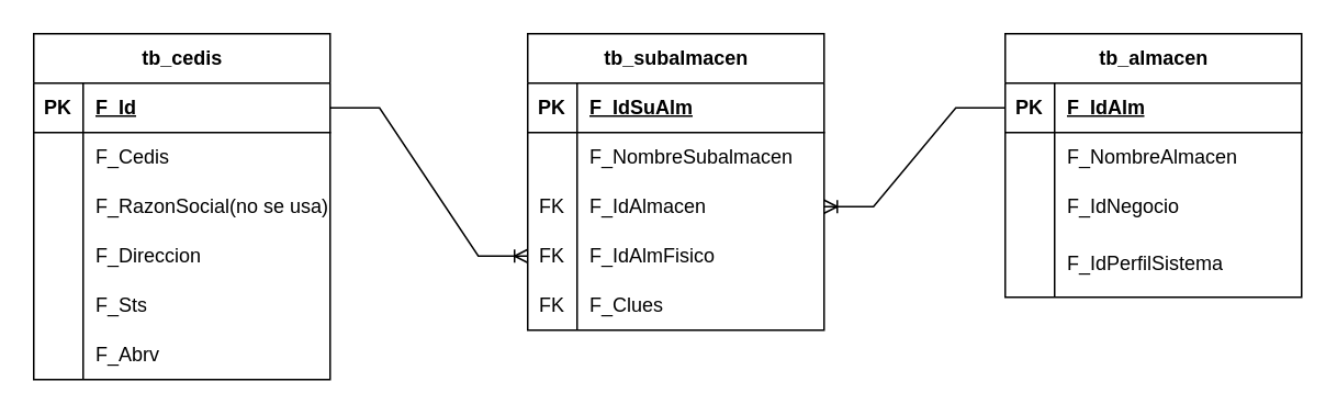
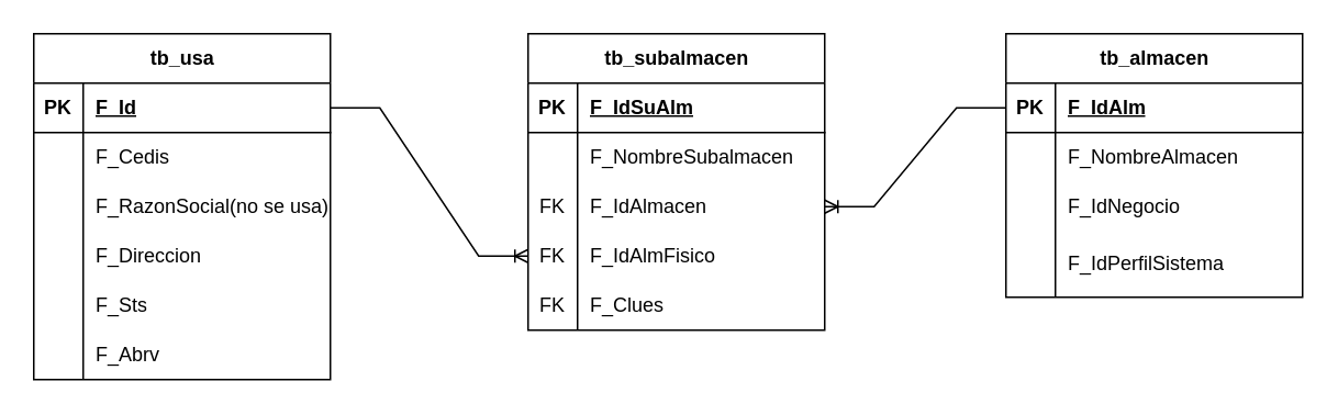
  <mxCell id="0" />
  <mxCell id="1" parent="0" />
  <mxCell id="2" value="tb_subalmacen" style="shape=table;startSize=30;container=1;collapsible=1;childLayout=tableLayout;fixedRows=1;rowLines=0;fontStyle=1;align=center;resizeLast=1;html=1;" parent="1" vertex="1"><mxGeometry x="320" y="20" width="180" height="180" as="geometry" /></mxCell>
  <mxCell id="3" value="" style="shape=tableRow;horizontal=0;startSize=0;swimlaneHead=0;swimlaneBody=0;fillColor=none;collapsible=0;dropTarget=0;points=[[0,0.5],[1,0.5]];portConstraint=eastwest;top=0;left=0;right=0;bottom=1;" parent="2" vertex="1"><mxGeometry y="30" width="180" height="30" as="geometry" /></mxCell>
  <mxCell id="4" value="PK" style="shape=partialRectangle;connectable=0;fillColor=none;top=0;left=0;bottom=0;right=0;fontStyle=1;overflow=hidden;whiteSpace=wrap;html=1;" parent="3" vertex="1"><mxGeometry width="30" height="30" as="geometry"><mxRectangle width="30" height="30" as="alternateBounds" /></mxGeometry></mxCell>
  <mxCell id="5" value="F_IdSuAlm" style="shape=partialRectangle;connectable=0;fillColor=none;top=0;left=0;bottom=0;right=0;align=left;spacingLeft=6;fontStyle=5;overflow=hidden;whiteSpace=wrap;html=1;" parent="3" vertex="1"><mxGeometry x="30" width="150" height="30" as="geometry"><mxRectangle width="150" height="30" as="alternateBounds" /></mxGeometry></mxCell>
  <mxCell id="6" value="" style="shape=tableRow;horizontal=0;startSize=0;swimlaneHead=0;swimlaneBody=0;fillColor=none;collapsible=0;dropTarget=0;points=[[0,0.5],[1,0.5]];portConstraint=eastwest;top=0;left=0;right=0;bottom=0;" parent="2" vertex="1"><mxGeometry y="60" width="180" height="30" as="geometry" /></mxCell>
  <mxCell id="7" value="" style="shape=partialRectangle;connectable=0;fillColor=none;top=0;left=0;bottom=0;right=0;editable=1;overflow=hidden;whiteSpace=wrap;html=1;" parent="6" vertex="1"><mxGeometry width="30" height="30" as="geometry"><mxRectangle width="30" height="30" as="alternateBounds" /></mxGeometry></mxCell>
  <mxCell id="8" value="F_NombreSubalmacen" style="shape=partialRectangle;connectable=0;fillColor=none;top=0;left=0;bottom=0;right=0;align=left;spacingLeft=6;overflow=hidden;whiteSpace=wrap;html=1;" parent="6" vertex="1"><mxGeometry x="30" width="150" height="30" as="geometry"><mxRectangle width="150" height="30" as="alternateBounds" /></mxGeometry></mxCell>
  <mxCell id="9" value="" style="shape=tableRow;horizontal=0;startSize=0;swimlaneHead=0;swimlaneBody=0;fillColor=none;collapsible=0;dropTarget=0;points=[[0,0.5],[1,0.5]];portConstraint=eastwest;top=0;left=0;right=0;bottom=0;" parent="2" vertex="1"><mxGeometry y="90" width="180" height="30" as="geometry" /></mxCell>
  <mxCell id="10" value="FK" style="shape=partialRectangle;connectable=0;fillColor=none;top=0;left=0;bottom=0;right=0;editable=1;overflow=hidden;whiteSpace=wrap;html=1;" parent="9" vertex="1"><mxGeometry width="30" height="30" as="geometry"><mxRectangle width="30" height="30" as="alternateBounds" /></mxGeometry></mxCell>
  <mxCell id="11" value="F_IdAlmacen" style="shape=partialRectangle;connectable=0;fillColor=none;top=0;left=0;bottom=0;right=0;align=left;spacingLeft=6;overflow=hidden;whiteSpace=wrap;html=1;" parent="9" vertex="1"><mxGeometry x="30" width="150" height="30" as="geometry"><mxRectangle width="150" height="30" as="alternateBounds" /></mxGeometry></mxCell>
  <mxCell id="12" value="" style="shape=tableRow;horizontal=0;startSize=0;swimlaneHead=0;swimlaneBody=0;fillColor=none;collapsible=0;dropTarget=0;points=[[0,0.5],[1,0.5]];portConstraint=eastwest;top=0;left=0;right=0;bottom=0;" parent="2" vertex="1"><mxGeometry y="120" width="180" height="30" as="geometry" /></mxCell>
  <mxCell id="13" value="FK" style="shape=partialRectangle;connectable=0;fillColor=none;top=0;left=0;bottom=0;right=0;editable=1;overflow=hidden;whiteSpace=wrap;html=1;" parent="12" vertex="1"><mxGeometry width="30" height="30" as="geometry"><mxRectangle width="30" height="30" as="alternateBounds" /></mxGeometry></mxCell>
  <mxCell id="14" value="F_IdAlmFisico" style="shape=partialRectangle;connectable=0;fillColor=none;top=0;left=0;bottom=0;right=0;align=left;spacingLeft=6;overflow=hidden;whiteSpace=wrap;html=1;" parent="12" vertex="1"><mxGeometry x="30" width="150" height="30" as="geometry"><mxRectangle width="150" height="30" as="alternateBounds" /></mxGeometry></mxCell>
  <mxCell id="15" value="" style="shape=tableRow;horizontal=0;startSize=0;swimlaneHead=0;swimlaneBody=0;fillColor=none;collapsible=0;dropTarget=0;points=[[0,0.5],[1,0.5]];portConstraint=eastwest;top=0;left=0;right=0;bottom=0;" parent="2" vertex="1"><mxGeometry y="150" width="180" height="30" as="geometry" /></mxCell>
  <mxCell id="16" value="FK" style="shape=partialRectangle;connectable=0;fillColor=none;top=0;left=0;bottom=0;right=0;editable=1;overflow=hidden;whiteSpace=wrap;html=1;" parent="15" vertex="1"><mxGeometry width="30" height="30" as="geometry"><mxRectangle width="30" height="30" as="alternateBounds" /></mxGeometry></mxCell>
  <mxCell id="17" value="F_Clues" style="shape=partialRectangle;connectable=0;fillColor=none;top=0;left=0;bottom=0;right=0;align=left;spacingLeft=6;overflow=hidden;whiteSpace=wrap;html=1;" parent="15" vertex="1"><mxGeometry x="30" width="150" height="30" as="geometry"><mxRectangle width="150" height="30" as="alternateBounds" /></mxGeometry></mxCell>
  <mxCell id="18" value="tb_almacen" style="shape=table;startSize=30;container=1;collapsible=1;childLayout=tableLayout;fixedRows=1;rowLines=0;fontStyle=1;align=center;resizeLast=1;html=1;" parent="1" vertex="1"><mxGeometry x="610" y="20" width="180" height="160" as="geometry" /></mxCell>
  <mxCell id="19" value="" style="shape=tableRow;horizontal=0;startSize=0;swimlaneHead=0;swimlaneBody=0;fillColor=none;collapsible=0;dropTarget=0;points=[[0,0.5],[1,0.5]];portConstraint=eastwest;top=0;left=0;right=0;bottom=1;" parent="18" vertex="1"><mxGeometry y="30" width="180" height="30" as="geometry" /></mxCell>
  <mxCell id="20" value="PK" style="shape=partialRectangle;connectable=0;fillColor=none;top=0;left=0;bottom=0;right=0;fontStyle=1;overflow=hidden;whiteSpace=wrap;html=1;" parent="19" vertex="1"><mxGeometry width="30" height="30" as="geometry"><mxRectangle width="30" height="30" as="alternateBounds" /></mxGeometry></mxCell>
  <mxCell id="21" value="F_IdAlm" style="shape=partialRectangle;connectable=0;fillColor=none;top=0;left=0;bottom=0;right=0;align=left;spacingLeft=6;fontStyle=5;overflow=hidden;whiteSpace=wrap;html=1;" parent="19" vertex="1"><mxGeometry x="30" width="150" height="30" as="geometry"><mxRectangle width="150" height="30" as="alternateBounds" /></mxGeometry></mxCell>
  <mxCell id="22" value="" style="shape=tableRow;horizontal=0;startSize=0;swimlaneHead=0;swimlaneBody=0;fillColor=none;collapsible=0;dropTarget=0;points=[[0,0.5],[1,0.5]];portConstraint=eastwest;top=0;left=0;right=0;bottom=0;" parent="18" vertex="1"><mxGeometry y="60" width="180" height="30" as="geometry" /></mxCell>
  <mxCell id="23" value="" style="shape=partialRectangle;connectable=0;fillColor=none;top=0;left=0;bottom=0;right=0;editable=1;overflow=hidden;whiteSpace=wrap;html=1;" parent="22" vertex="1"><mxGeometry width="30" height="30" as="geometry"><mxRectangle width="30" height="30" as="alternateBounds" /></mxGeometry></mxCell>
  <mxCell id="24" value="F_NombreAlmacen" style="shape=partialRectangle;connectable=0;fillColor=none;top=0;left=0;bottom=0;right=0;align=left;spacingLeft=6;overflow=hidden;whiteSpace=wrap;html=1;" parent="22" vertex="1"><mxGeometry x="30" width="150" height="30" as="geometry"><mxRectangle width="150" height="30" as="alternateBounds" /></mxGeometry></mxCell>
  <mxCell id="25" value="" style="shape=tableRow;horizontal=0;startSize=0;swimlaneHead=0;swimlaneBody=0;fillColor=none;collapsible=0;dropTarget=0;points=[[0,0.5],[1,0.5]];portConstraint=eastwest;top=0;left=0;right=0;bottom=0;" parent="18" vertex="1"><mxGeometry y="90" width="180" height="30" as="geometry" /></mxCell>
  <mxCell id="26" value="" style="shape=partialRectangle;connectable=0;fillColor=none;top=0;left=0;bottom=0;right=0;editable=1;overflow=hidden;whiteSpace=wrap;html=1;" parent="25" vertex="1"><mxGeometry width="30" height="30" as="geometry"><mxRectangle width="30" height="30" as="alternateBounds" /></mxGeometry></mxCell>
  <mxCell id="27" value="F_IdNegocio" style="shape=partialRectangle;connectable=0;fillColor=none;top=0;left=0;bottom=0;right=0;align=left;spacingLeft=6;overflow=hidden;whiteSpace=wrap;html=1;" parent="25" vertex="1"><mxGeometry x="30" width="150" height="30" as="geometry"><mxRectangle width="150" height="30" as="alternateBounds" /></mxGeometry></mxCell>
  <mxCell id="28" value="" style="shape=tableRow;horizontal=0;startSize=0;swimlaneHead=0;swimlaneBody=0;fillColor=none;collapsible=0;dropTarget=0;points=[[0,0.5],[1,0.5]];portConstraint=eastwest;top=0;left=0;right=0;bottom=0;" parent="18" vertex="1"><mxGeometry y="120" width="180" height="40" as="geometry" /></mxCell>
  <mxCell id="29" value="" style="shape=partialRectangle;connectable=0;fillColor=none;top=0;left=0;bottom=0;right=0;editable=1;overflow=hidden;whiteSpace=wrap;html=1;" parent="28" vertex="1"><mxGeometry width="30" height="40" as="geometry"><mxRectangle width="30" height="40" as="alternateBounds" /></mxGeometry></mxCell>
  <mxCell id="30" value="F_IdPerfilSistema" style="shape=partialRectangle;connectable=0;fillColor=none;top=0;left=0;bottom=0;right=0;align=left;spacingLeft=6;overflow=hidden;whiteSpace=wrap;html=1;" parent="28" vertex="1"><mxGeometry x="30" width="150" height="40" as="geometry"><mxRectangle width="150" height="40" as="alternateBounds" /></mxGeometry></mxCell>
  <mxCell id="31" value="" style="edgeStyle=entityRelationEdgeStyle;fontSize=12;html=1;endArrow=ERoneToMany;rounded=0;entryX=1;entryY=0.5;entryDx=0;entryDy=0;exitX=0;exitY=0.5;exitDx=0;exitDy=0;" parent="1" source="19" target="9" edge="1"><mxGeometry width="100" height="100" relative="1" as="geometry"><mxPoint x="470" y="250" as="sourcePoint" /><mxPoint x="570" y="150" as="targetPoint" /></mxGeometry></mxCell>
- <mxCell id="32" value="tb_cedis" style="shape=table;startSize=30;container=1;collapsible=1;childLayout=tableLayout;fixedRows=1;rowLines=0;fontStyle=1;align=center;resizeLast=1;html=1;" parent="1" vertex="1"><mxGeometry x="20" y="20" width="180" height="210" as="geometry" /></mxCell>
+ <mxCell id="32" value="tb_usa" style="shape=table;startSize=30;container=1;collapsible=1;childLayout=tableLayout;fixedRows=1;rowLines=0;fontStyle=1;align=center;resizeLast=1;html=1;" parent="1" vertex="1"><mxGeometry x="20" y="20" width="180" height="210" as="geometry" /></mxCell>
  <mxCell id="33" value="" style="shape=tableRow;horizontal=0;startSize=0;swimlaneHead=0;swimlaneBody=0;fillColor=none;collapsible=0;dropTarget=0;points=[[0,0.5],[1,0.5]];portConstraint=eastwest;top=0;left=0;right=0;bottom=1;" parent="32" vertex="1"><mxGeometry y="30" width="180" height="30" as="geometry" /></mxCell>
  <mxCell id="34" value="PK" style="shape=partialRectangle;connectable=0;fillColor=none;top=0;left=0;bottom=0;right=0;fontStyle=1;overflow=hidden;whiteSpace=wrap;html=1;" parent="33" vertex="1"><mxGeometry width="30" height="30" as="geometry"><mxRectangle width="30" height="30" as="alternateBounds" /></mxGeometry></mxCell>
  <mxCell id="35" value="F_Id" style="shape=partialRectangle;connectable=0;fillColor=none;top=0;left=0;bottom=0;right=0;align=left;spacingLeft=6;fontStyle=5;overflow=hidden;whiteSpace=wrap;html=1;" parent="33" vertex="1"><mxGeometry x="30" width="150" height="30" as="geometry"><mxRectangle width="150" height="30" as="alternateBounds" /></mxGeometry></mxCell>
  <mxCell id="36" value="" style="shape=tableRow;horizontal=0;startSize=0;swimlaneHead=0;swimlaneBody=0;fillColor=none;collapsible=0;dropTarget=0;points=[[0,0.5],[1,0.5]];portConstraint=eastwest;top=0;left=0;right=0;bottom=0;" parent="32" vertex="1"><mxGeometry y="60" width="180" height="30" as="geometry" /></mxCell>
  <mxCell id="37" value="" style="shape=partialRectangle;connectable=0;fillColor=none;top=0;left=0;bottom=0;right=0;editable=1;overflow=hidden;whiteSpace=wrap;html=1;" parent="36" vertex="1"><mxGeometry width="30" height="30" as="geometry"><mxRectangle width="30" height="30" as="alternateBounds" /></mxGeometry></mxCell>
  <mxCell id="38" value="F_Cedis" style="shape=partialRectangle;connectable=0;fillColor=none;top=0;left=0;bottom=0;right=0;align=left;spacingLeft=6;overflow=hidden;whiteSpace=wrap;html=1;" parent="36" vertex="1"><mxGeometry x="30" width="150" height="30" as="geometry"><mxRectangle width="150" height="30" as="alternateBounds" /></mxGeometry></mxCell>
  <mxCell id="39" value="" style="shape=tableRow;horizontal=0;startSize=0;swimlaneHead=0;swimlaneBody=0;fillColor=none;collapsible=0;dropTarget=0;points=[[0,0.5],[1,0.5]];portConstraint=eastwest;top=0;left=0;right=0;bottom=0;" parent="32" vertex="1"><mxGeometry y="90" width="180" height="30" as="geometry" /></mxCell>
  <mxCell id="40" value="" style="shape=partialRectangle;connectable=0;fillColor=none;top=0;left=0;bottom=0;right=0;editable=1;overflow=hidden;whiteSpace=wrap;html=1;" parent="39" vertex="1"><mxGeometry width="30" height="30" as="geometry"><mxRectangle width="30" height="30" as="alternateBounds" /></mxGeometry></mxCell>
  <mxCell id="41" value="F_RazonSocial(no se usa)" style="shape=partialRectangle;connectable=0;fillColor=none;top=0;left=0;bottom=0;right=0;align=left;spacingLeft=6;overflow=hidden;whiteSpace=wrap;html=1;" parent="39" vertex="1"><mxGeometry x="30" width="150" height="30" as="geometry"><mxRectangle width="150" height="30" as="alternateBounds" /></mxGeometry></mxCell>
  <mxCell id="42" value="" style="shape=tableRow;horizontal=0;startSize=0;swimlaneHead=0;swimlaneBody=0;fillColor=none;collapsible=0;dropTarget=0;points=[[0,0.5],[1,0.5]];portConstraint=eastwest;top=0;left=0;right=0;bottom=0;" parent="32" vertex="1"><mxGeometry y="120" width="180" height="30" as="geometry" /></mxCell>
  <mxCell id="43" value="" style="shape=partialRectangle;connectable=0;fillColor=none;top=0;left=0;bottom=0;right=0;editable=1;overflow=hidden;whiteSpace=wrap;html=1;" parent="42" vertex="1"><mxGeometry width="30" height="30" as="geometry"><mxRectangle width="30" height="30" as="alternateBounds" /></mxGeometry></mxCell>
  <mxCell id="44" value="F_Direccion" style="shape=partialRectangle;connectable=0;fillColor=none;top=0;left=0;bottom=0;right=0;align=left;spacingLeft=6;overflow=hidden;whiteSpace=wrap;html=1;" parent="42" vertex="1"><mxGeometry x="30" width="150" height="30" as="geometry"><mxRectangle width="150" height="30" as="alternateBounds" /></mxGeometry></mxCell>
  <mxCell id="45" value="" style="shape=tableRow;horizontal=0;startSize=0;swimlaneHead=0;swimlaneBody=0;fillColor=none;collapsible=0;dropTarget=0;points=[[0,0.5],[1,0.5]];portConstraint=eastwest;top=0;left=0;right=0;bottom=0;" parent="32" vertex="1"><mxGeometry y="150" width="180" height="30" as="geometry" /></mxCell>
  <mxCell id="46" value="" style="shape=partialRectangle;connectable=0;fillColor=none;top=0;left=0;bottom=0;right=0;editable=1;overflow=hidden;whiteSpace=wrap;html=1;" parent="45" vertex="1"><mxGeometry width="30" height="30" as="geometry"><mxRectangle width="30" height="30" as="alternateBounds" /></mxGeometry></mxCell>
  <mxCell id="47" value="F_Sts" style="shape=partialRectangle;connectable=0;fillColor=none;top=0;left=0;bottom=0;right=0;align=left;spacingLeft=6;overflow=hidden;whiteSpace=wrap;html=1;" parent="45" vertex="1"><mxGeometry x="30" width="150" height="30" as="geometry"><mxRectangle width="150" height="30" as="alternateBounds" /></mxGeometry></mxCell>
  <mxCell id="48" value="" style="shape=tableRow;horizontal=0;startSize=0;swimlaneHead=0;swimlaneBody=0;fillColor=none;collapsible=0;dropTarget=0;points=[[0,0.5],[1,0.5]];portConstraint=eastwest;top=0;left=0;right=0;bottom=0;" parent="32" vertex="1"><mxGeometry y="180" width="180" height="30" as="geometry" /></mxCell>
  <mxCell id="49" value="" style="shape=partialRectangle;connectable=0;fillColor=none;top=0;left=0;bottom=0;right=0;editable=1;overflow=hidden;whiteSpace=wrap;html=1;" parent="48" vertex="1"><mxGeometry width="30" height="30" as="geometry"><mxRectangle width="30" height="30" as="alternateBounds" /></mxGeometry></mxCell>
  <mxCell id="50" value="F_Abrv" style="shape=partialRectangle;connectable=0;fillColor=none;top=0;left=0;bottom=0;right=0;align=left;spacingLeft=6;overflow=hidden;whiteSpace=wrap;html=1;" parent="48" vertex="1"><mxGeometry x="30" width="150" height="30" as="geometry"><mxRectangle width="150" height="30" as="alternateBounds" /></mxGeometry></mxCell>
  <mxCell id="51" value="" style="edgeStyle=entityRelationEdgeStyle;fontSize=12;html=1;endArrow=ERoneToMany;rounded=0;entryX=0;entryY=0.5;entryDx=0;entryDy=0;exitX=1;exitY=0.5;exitDx=0;exitDy=0;" parent="1" source="33" target="12" edge="1"><mxGeometry width="100" height="100" relative="1" as="geometry"><mxPoint x="110" y="330" as="sourcePoint" /><mxPoint x="210" y="230" as="targetPoint" /></mxGeometry></mxCell>
